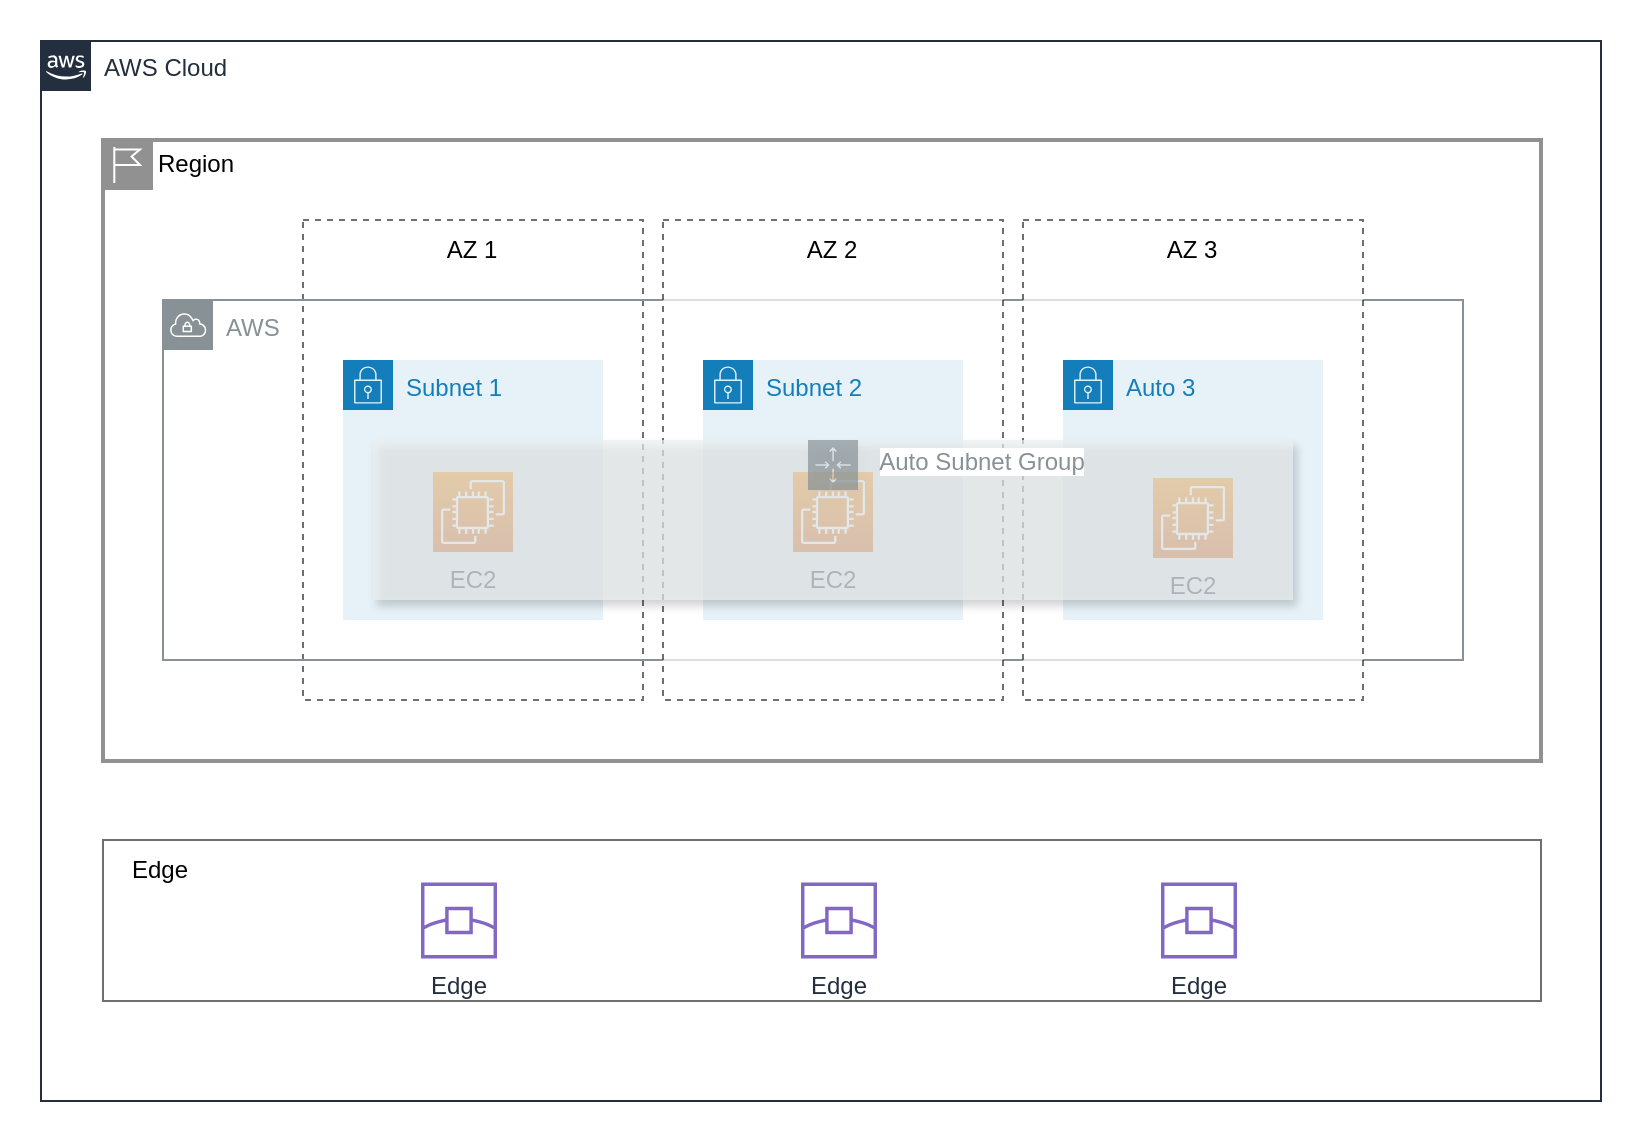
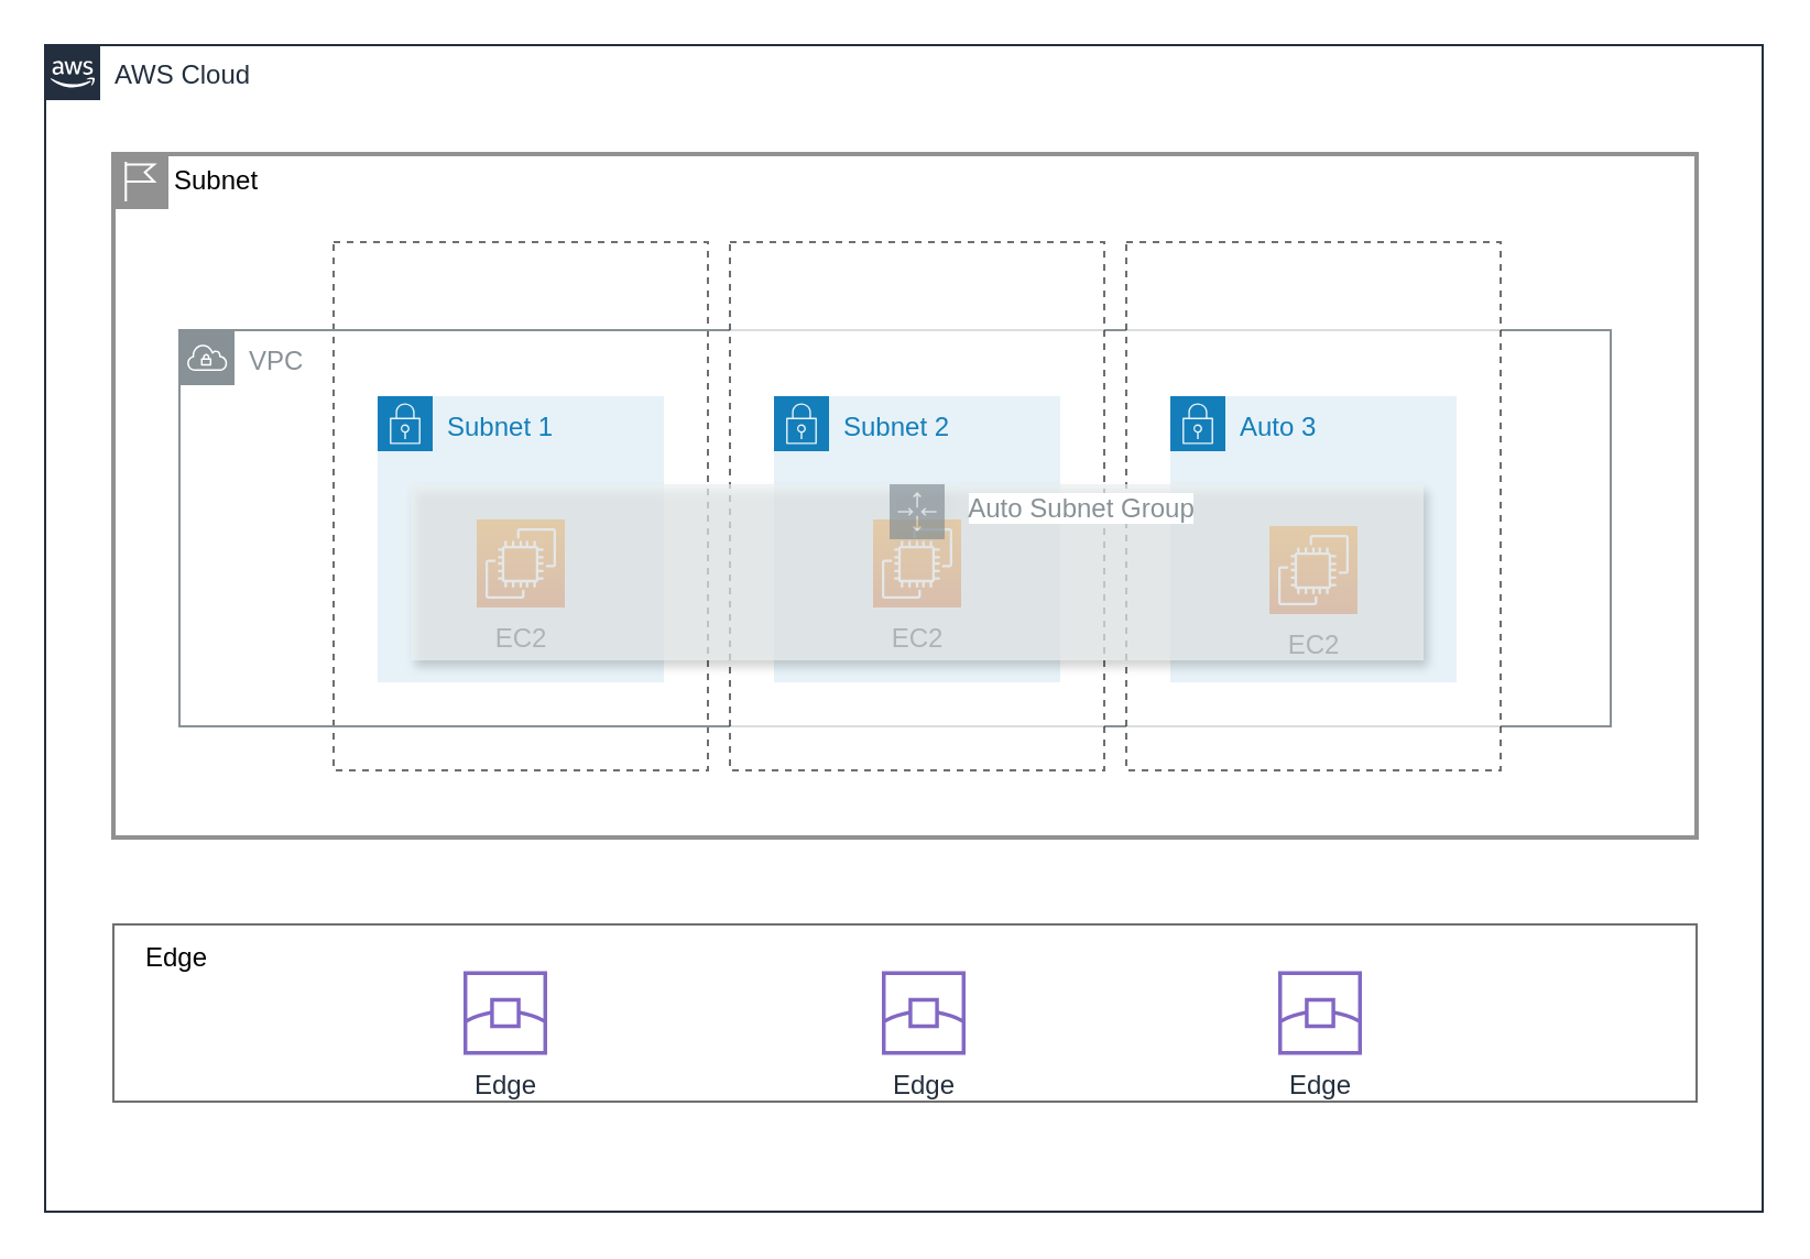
  <mxCell id="0" />
  <mxCell id="1" parent="0" />
  <mxCell id="2" value="AWS Cloud" style="points=[[0,0],[0.25,0],[0.5,0],[0.75,0],[1,0],[1,0.25],[1,0.5],[1,0.75],[1,1],[0.75,1],[0.5,1],[0.25,1],[0,1],[0,0.75],[0,0.5],[0,0.25]];outlineConnect=0;gradientColor=none;html=1;whiteSpace=wrap;fontSize=12;fontStyle=0;shape=mxgraph.aws4.group;grIcon=mxgraph.aws4.group_aws_cloud_alt;strokeColor=#232F3E;fillColor=none;verticalAlign=top;align=left;spacingLeft=30;fontColor=#232F3E;dashed=0;labelBackgroundColor=#ffffff;container=1;pointerEvents=0;collapsible=0;recursiveResize=0;" parent="1" vertex="1"><mxGeometry x="20" y="20" width="780" height="530" as="geometry" /></mxCell>
- <mxCell id="3" value="Region" style="shape=mxgraph.ibm.box;prType=region;fontStyle=0;verticalAlign=top;align=left;spacingLeft=32;spacingTop=4;fillColor=none;rounded=0;whiteSpace=wrap;html=1;strokeColor=#919191;strokeWidth=2;dashed=0;container=1;spacing=-4;collapsible=0;expand=0;recursiveResize=0;" vertex="1" parent="2"><mxGeometry x="31" y="49.5" width="719" height="310.5" as="geometry" /></mxCell>
+ <mxCell id="3" value="Subnet" style="shape=mxgraph.ibm.box;prType=region;fontStyle=0;verticalAlign=top;align=left;spacingLeft=32;spacingTop=4;fillColor=none;rounded=0;whiteSpace=wrap;html=1;strokeColor=#919191;strokeWidth=2;dashed=0;container=1;spacing=-4;collapsible=0;expand=0;recursiveResize=0;" vertex="1" parent="2"><mxGeometry x="31" y="49.5" width="719" height="310.5" as="geometry" /></mxCell>
  <mxCell id="4" value="" style="rounded=0;whiteSpace=wrap;html=1;shadow=0;dashed=1;labelBackgroundColor=default;labelBorderColor=none;sketch=0;strokeColor=#333333;strokeWidth=1;opacity=70;glass=0;" vertex="1" parent="3"><mxGeometry x="100" y="40" width="170" height="240" as="geometry" /></mxCell>
- <mxCell id="5" value="AWS" style="sketch=0;outlineConnect=0;gradientColor=none;html=1;whiteSpace=wrap;fontSize=12;fontStyle=0;shape=mxgraph.aws4.group;grIcon=mxgraph.aws4.group_vpc;strokeColor=#879196;fillColor=none;verticalAlign=top;align=left;spacingLeft=30;fontColor=#879196;dashed=0;" vertex="1" parent="3"><mxGeometry x="30" y="80" width="650" height="180" as="geometry" /></mxCell>
+ <mxCell id="5" value="VPC" style="sketch=0;outlineConnect=0;gradientColor=none;html=1;whiteSpace=wrap;fontSize=12;fontStyle=0;shape=mxgraph.aws4.group;grIcon=mxgraph.aws4.group_vpc;strokeColor=#879196;fillColor=none;verticalAlign=top;align=left;spacingLeft=30;fontColor=#879196;dashed=0;" vertex="1" parent="3"><mxGeometry x="30" y="80" width="650" height="180" as="geometry" /></mxCell>
  <mxCell id="6" value="" style="rounded=0;whiteSpace=wrap;html=1;shadow=0;dashed=1;labelBackgroundColor=default;labelBorderColor=none;sketch=0;strokeColor=#333333;strokeWidth=1;opacity=70;glass=0;" vertex="1" parent="3"><mxGeometry x="280" y="40" width="170" height="240" as="geometry" /></mxCell>
  <mxCell id="7" value="Subnet 1" style="points=[[0,0],[0.25,0],[0.5,0],[0.75,0],[1,0],[1,0.25],[1,0.5],[1,0.75],[1,1],[0.75,1],[0.5,1],[0.25,1],[0,1],[0,0.75],[0,0.5],[0,0.25]];outlineConnect=0;gradientColor=none;html=1;whiteSpace=wrap;fontSize=12;fontStyle=0;container=1;pointerEvents=0;collapsible=0;recursiveResize=0;shape=mxgraph.aws4.group;grIcon=mxgraph.aws4.group_security_group;grStroke=0;strokeColor=#147EBA;fillColor=#E6F2F8;verticalAlign=top;align=left;spacingLeft=30;fontColor=#147EBA;dashed=0;" vertex="1" parent="3"><mxGeometry x="120" y="110" width="130" height="130" as="geometry" /></mxCell>
  <mxCell id="8" value="EC2" style="sketch=0;points=[[0,0,0],[0.25,0,0],[0.5,0,0],[0.75,0,0],[1,0,0],[0,1,0],[0.25,1,0],[0.5,1,0],[0.75,1,0],[1,1,0],[0,0.25,0],[0,0.5,0],[0,0.75,0],[1,0.25,0],[1,0.5,0],[1,0.75,0]];outlineConnect=0;fontColor=#232F3E;gradientColor=#F78E04;gradientDirection=north;fillColor=#D05C17;strokeColor=#ffffff;dashed=0;verticalLabelPosition=bottom;verticalAlign=top;align=center;html=1;fontSize=12;fontStyle=0;aspect=fixed;shape=mxgraph.aws4.resourceIcon;resIcon=mxgraph.aws4.ec2;" vertex="1" parent="7"><mxGeometry x="45" y="56" width="40" height="40" as="geometry" /></mxCell>
  <mxCell id="9" value="Subnet 2" style="points=[[0,0],[0.25,0],[0.5,0],[0.75,0],[1,0],[1,0.25],[1,0.5],[1,0.75],[1,1],[0.75,1],[0.5,1],[0.25,1],[0,1],[0,0.75],[0,0.5],[0,0.25]];outlineConnect=0;gradientColor=none;html=1;whiteSpace=wrap;fontSize=12;fontStyle=0;container=1;pointerEvents=0;collapsible=0;recursiveResize=0;shape=mxgraph.aws4.group;grIcon=mxgraph.aws4.group_security_group;grStroke=0;strokeColor=#147EBA;fillColor=#E6F2F8;verticalAlign=top;align=left;spacingLeft=30;fontColor=#147EBA;dashed=0;" vertex="1" parent="3"><mxGeometry x="300" y="110" width="130" height="130" as="geometry" /></mxCell>
  <mxCell id="10" value="EC2" style="sketch=0;points=[[0,0,0],[0.25,0,0],[0.5,0,0],[0.75,0,0],[1,0,0],[0,1,0],[0.25,1,0],[0.5,1,0],[0.75,1,0],[1,1,0],[0,0.25,0],[0,0.5,0],[0,0.75,0],[1,0.25,0],[1,0.5,0],[1,0.75,0]];outlineConnect=0;fontColor=#232F3E;gradientColor=#F78E04;gradientDirection=north;fillColor=#D05C17;strokeColor=#ffffff;dashed=0;verticalLabelPosition=bottom;verticalAlign=top;align=center;html=1;fontSize=12;fontStyle=0;aspect=fixed;shape=mxgraph.aws4.resourceIcon;resIcon=mxgraph.aws4.ec2;" vertex="1" parent="9"><mxGeometry x="45" y="56" width="40" height="40" as="geometry" /></mxCell>
  <mxCell id="11" value="" style="rounded=0;whiteSpace=wrap;html=1;shadow=0;dashed=1;labelBackgroundColor=default;labelBorderColor=none;sketch=0;strokeColor=#333333;strokeWidth=1;opacity=70;glass=0;" vertex="1" parent="3"><mxGeometry x="460" y="40" width="170" height="240" as="geometry" /></mxCell>
  <mxCell id="12" value="Auto 3" style="points=[[0,0],[0.25,0],[0.5,0],[0.75,0],[1,0],[1,0.25],[1,0.5],[1,0.75],[1,1],[0.75,1],[0.5,1],[0.25,1],[0,1],[0,0.75],[0,0.5],[0,0.25]];outlineConnect=0;gradientColor=none;html=1;whiteSpace=wrap;fontSize=12;fontStyle=0;container=1;pointerEvents=0;collapsible=0;recursiveResize=0;shape=mxgraph.aws4.group;grIcon=mxgraph.aws4.group_security_group;grStroke=0;strokeColor=#147EBA;fillColor=#E6F2F8;verticalAlign=top;align=left;spacingLeft=30;fontColor=#147EBA;dashed=0;" vertex="1" parent="3"><mxGeometry x="480" y="110" width="130" height="130" as="geometry" /></mxCell>
  <mxCell id="13" value="EC2" style="sketch=0;points=[[0,0,0],[0.25,0,0],[0.5,0,0],[0.75,0,0],[1,0,0],[0,1,0],[0.25,1,0],[0.5,1,0],[0.75,1,0],[1,1,0],[0,0.25,0],[0,0.5,0],[0,0.75,0],[1,0.25,0],[1,0.5,0],[1,0.75,0]];outlineConnect=0;fontColor=#232F3E;gradientColor=#F78E04;gradientDirection=north;fillColor=#D05C17;strokeColor=#ffffff;dashed=0;verticalLabelPosition=bottom;verticalAlign=top;align=center;html=1;fontSize=12;fontStyle=0;aspect=fixed;shape=mxgraph.aws4.resourceIcon;resIcon=mxgraph.aws4.ec2;" vertex="1" parent="12"><mxGeometry x="45" y="59" width="40" height="40" as="geometry" /></mxCell>
  <mxCell id="14" value="Auto Subnet Group" style="sketch=0;outlineConnect=0;gradientColor=none;html=1;whiteSpace=wrap;fontSize=12;fontStyle=0;shape=mxgraph.aws4.groupCenter;grIcon=mxgraph.aws4.group_auto_scaling_group;grStroke=0;strokeColor=#879196;fillColor=#ECEFEF;verticalAlign=top;align=center;fontColor=#879196;dashed=0;spacingTop=-3;opacity=70;strokeWidth=6;perimeterSpacing=1;spacingBottom=0;spacingRight=0;spacingLeft=150;labelBorderColor=none;labelBackgroundColor=default;shadow=1;" vertex="1" parent="3"><mxGeometry x="135" y="150" width="460" height="80" as="geometry" /></mxCell>
- <mxCell id="15" value="AZ 1" style="text;html=1;strokeColor=none;fillColor=none;align=center;verticalAlign=middle;whiteSpace=wrap;rounded=0;shadow=0;glass=0;dashed=1;labelBackgroundColor=default;labelBorderColor=none;sketch=0;strokeWidth=1;opacity=70;" vertex="1" parent="3"><mxGeometry x="155" y="40" width="60" height="30" as="geometry" /></mxCell>
- <mxCell id="16" value="AZ 2" style="text;html=1;strokeColor=none;fillColor=none;align=center;verticalAlign=middle;whiteSpace=wrap;rounded=0;shadow=0;glass=0;dashed=1;labelBackgroundColor=default;labelBorderColor=none;sketch=0;strokeWidth=1;opacity=70;" vertex="1" parent="3"><mxGeometry x="335" y="40" width="60" height="30" as="geometry" /></mxCell>
- <mxCell id="17" value="AZ 3" style="text;html=1;strokeColor=none;fillColor=none;align=center;verticalAlign=middle;whiteSpace=wrap;rounded=0;shadow=0;glass=0;dashed=1;labelBackgroundColor=default;labelBorderColor=none;sketch=0;strokeWidth=1;opacity=70;" vertex="1" parent="3"><mxGeometry x="515" y="40" width="60" height="30" as="geometry" /></mxCell>
  <mxCell id="18" value="" style="rounded=0;whiteSpace=wrap;html=1;shadow=0;glass=0;labelBackgroundColor=default;labelBorderColor=none;sketch=0;strokeColor=#333333;strokeWidth=1;opacity=70;" vertex="1" parent="2"><mxGeometry x="31" y="399.5" width="719" height="80.5" as="geometry" /></mxCell>
  <mxCell id="19" value="Edge" style="sketch=0;outlineConnect=0;fontColor=#232F3E;gradientColor=none;fillColor=#4D27AA;strokeColor=none;dashed=0;verticalLabelPosition=bottom;verticalAlign=top;align=center;html=1;fontSize=12;fontStyle=0;aspect=fixed;pointerEvents=1;shape=mxgraph.aws4.edge_location;shadow=0;glass=0;labelBackgroundColor=default;labelBorderColor=none;strokeWidth=1;opacity=70;" vertex="1" parent="2"><mxGeometry x="190" y="420.75" width="38" height="38" as="geometry" /></mxCell>
  <mxCell id="20" value="Edge" style="text;html=1;strokeColor=none;fillColor=none;align=center;verticalAlign=middle;whiteSpace=wrap;rounded=0;shadow=0;glass=0;labelBackgroundColor=default;labelBorderColor=none;sketch=0;strokeWidth=1;opacity=70;" vertex="1" parent="2"><mxGeometry x="30" y="399.5" width="60" height="30" as="geometry" /></mxCell>
  <mxCell id="21" value="Edge" style="sketch=0;outlineConnect=0;fontColor=#232F3E;gradientColor=none;fillColor=#4D27AA;strokeColor=none;dashed=0;verticalLabelPosition=bottom;verticalAlign=top;align=center;html=1;fontSize=12;fontStyle=0;aspect=fixed;pointerEvents=1;shape=mxgraph.aws4.edge_location;shadow=0;glass=0;labelBackgroundColor=default;labelBorderColor=none;strokeWidth=1;opacity=70;" vertex="1" parent="2"><mxGeometry x="380" y="420.75" width="38" height="38" as="geometry" /></mxCell>
  <mxCell id="22" value="Edge" style="sketch=0;outlineConnect=0;fontColor=#232F3E;gradientColor=none;fillColor=#4D27AA;strokeColor=none;dashed=0;verticalLabelPosition=bottom;verticalAlign=top;align=center;html=1;fontSize=12;fontStyle=0;aspect=fixed;pointerEvents=1;shape=mxgraph.aws4.edge_location;shadow=0;glass=0;labelBackgroundColor=default;labelBorderColor=none;strokeWidth=1;opacity=70;" vertex="1" parent="2"><mxGeometry x="560" y="420.75" width="38" height="38" as="geometry" /></mxCell>
